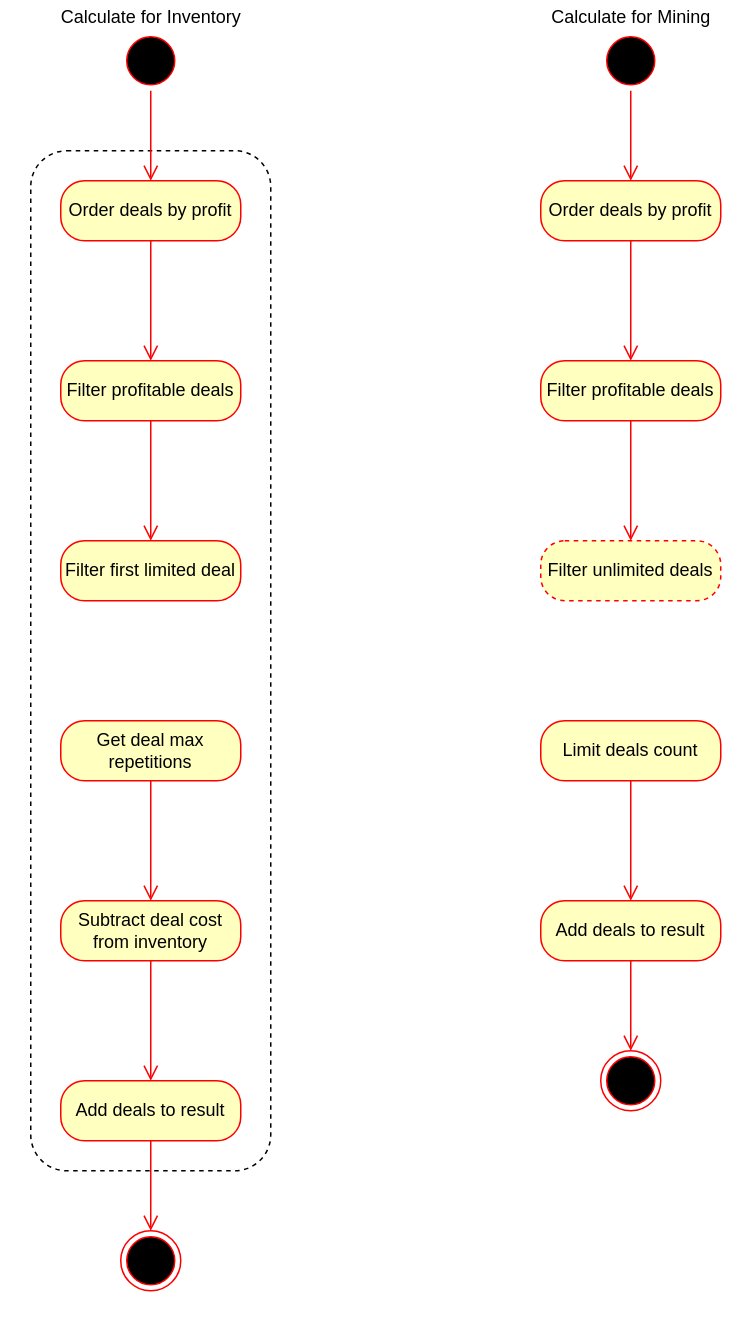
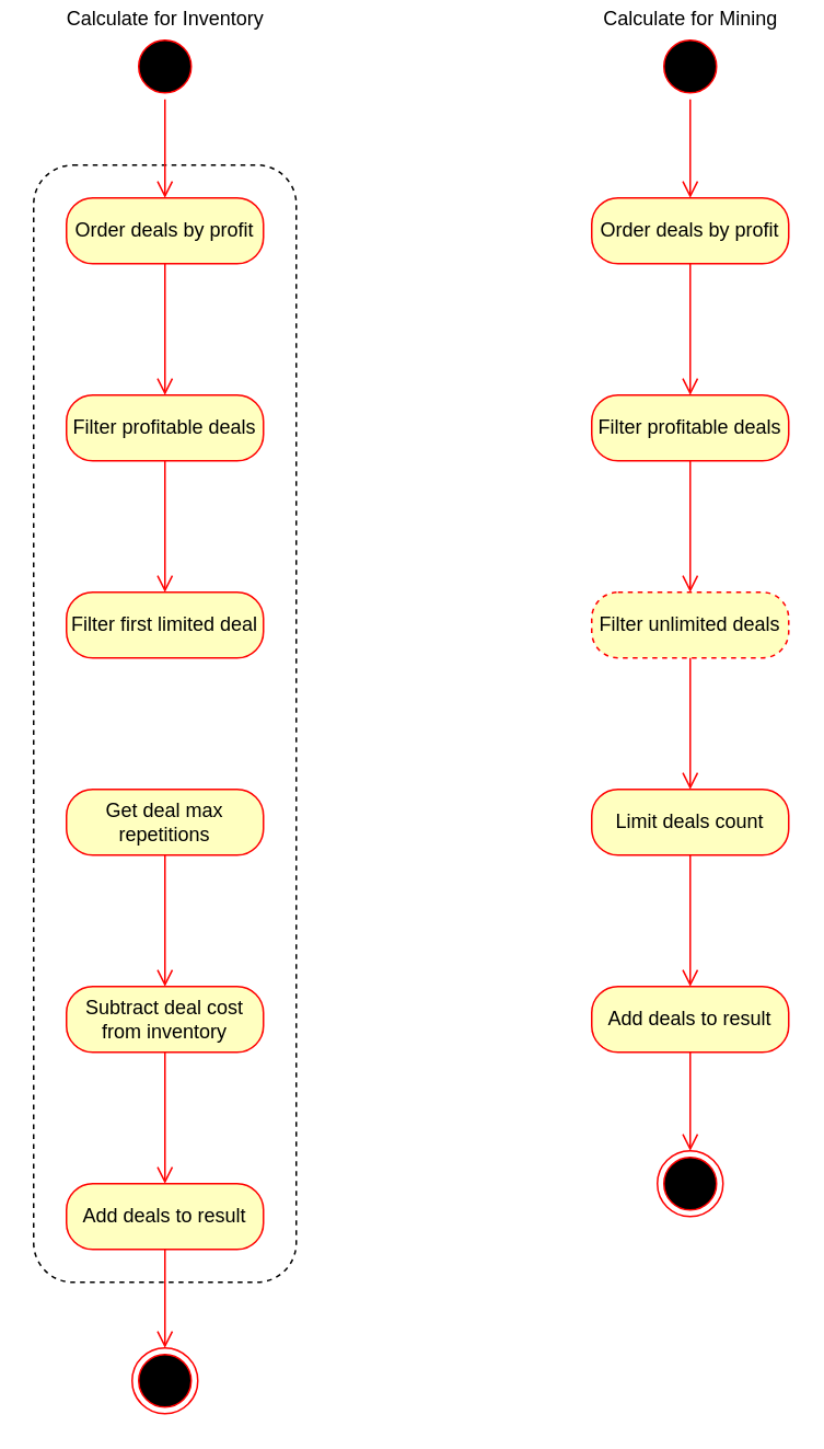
  <mxCell id="0" />
  <mxCell id="1" parent="0" />
  <mxCell id="2" value="" style="rounded=1;whiteSpace=wrap;html=1;dashed=1;fillColor=none;" parent="1" vertex="1"><mxGeometry x="20" y="100" width="160" height="680" as="geometry" /></mxCell>
  <mxCell id="3" value="Calculate for Inventory" style="ellipse;html=1;shape=startState;fillColor=#000000;strokeColor=#ff0000;verticalAlign=bottom;align=center;labelPosition=center;verticalLabelPosition=top;direction=west;" parent="1" vertex="1"><mxGeometry x="80" y="20" width="40" height="40" as="geometry" /></mxCell>
  <mxCell id="4" value="" style="edgeStyle=orthogonalEdgeStyle;html=1;verticalAlign=bottom;endArrow=open;endSize=8;strokeColor=#ff0000;entryX=0.5;entryY=0;entryDx=0;entryDy=0;" parent="1" source="3" target="7" edge="1"><mxGeometry relative="1" as="geometry"><mxPoint x="100" y="110" as="targetPoint" /></mxGeometry></mxCell>
  <mxCell id="5" value="" style="ellipse;html=1;shape=endState;fillColor=#000000;strokeColor=#ff0000;align=center;verticalAlign=middle;" parent="1" vertex="1"><mxGeometry x="80" y="820" width="40" height="40" as="geometry" /></mxCell>
  <mxCell id="6" value="" style="edgeStyle=orthogonalEdgeStyle;html=1;verticalAlign=bottom;endArrow=open;endSize=8;strokeColor=#ff0000;entryX=0.5;entryY=0;entryDx=0;entryDy=0;exitX=0.5;exitY=1;exitDx=0;exitDy=0;" parent="1" source="11" target="5" edge="1"><mxGeometry relative="1" as="geometry"><mxPoint x="110" y="430" as="targetPoint" /><mxPoint x="100" y="770" as="sourcePoint" /></mxGeometry></mxCell>
  <mxCell id="7" value="Order&amp;nbsp;deals by profit" style="rounded=1;whiteSpace=wrap;html=1;arcSize=40;fontColor=#000000;fillColor=#ffffc0;strokeColor=#ff0000;" parent="1" vertex="1"><mxGeometry x="40" y="120" width="120" height="40" as="geometry" /></mxCell>
  <mxCell id="8" value="Filter first limited deal" style="rounded=1;whiteSpace=wrap;html=1;arcSize=40;fontColor=#000000;fillColor=#ffffc0;strokeColor=#ff0000;" parent="1" vertex="1"><mxGeometry x="40" y="360" width="120" height="40" as="geometry" /></mxCell>
  <mxCell id="9" value="Get deal max repetitions" style="rounded=1;whiteSpace=wrap;html=1;arcSize=40;fontColor=#000000;fillColor=#ffffc0;strokeColor=#ff0000;" parent="1" vertex="1"><mxGeometry x="40" y="480" width="120" height="40" as="geometry" /></mxCell>
  <mxCell id="10" value="Subtract deal cost from inventory" style="rounded=1;whiteSpace=wrap;html=1;arcSize=40;fontColor=#000000;fillColor=#ffffc0;strokeColor=#ff0000;" parent="1" vertex="1"><mxGeometry x="40" y="600" width="120" height="40" as="geometry" /></mxCell>
  <mxCell id="11" value="Add deals to result" style="rounded=1;whiteSpace=wrap;html=1;arcSize=40;fontColor=#000000;fillColor=#ffffc0;strokeColor=#ff0000;" parent="1" vertex="1"><mxGeometry x="40" y="720" width="120" height="40" as="geometry" /></mxCell>
  <mxCell id="12" value="Filter profitable deals" style="rounded=1;whiteSpace=wrap;html=1;arcSize=40;fontColor=#000000;fillColor=#ffffc0;strokeColor=#ff0000;" parent="1" vertex="1"><mxGeometry x="40" y="240" width="120" height="40" as="geometry" /></mxCell>
  <mxCell id="13" value="" style="edgeStyle=orthogonalEdgeStyle;html=1;verticalAlign=bottom;endArrow=open;endSize=8;strokeColor=#ff0000;entryX=0.5;entryY=0;entryDx=0;entryDy=0;exitX=0.5;exitY=1;exitDx=0;exitDy=0;" parent="1" source="12" target="8" edge="1"><mxGeometry relative="1" as="geometry"><mxPoint x="-60" y="390" as="targetPoint" /><mxPoint x="-60" y="310" as="sourcePoint" /></mxGeometry></mxCell>
  <mxCell id="14" value="" style="edgeStyle=orthogonalEdgeStyle;html=1;verticalAlign=bottom;endArrow=open;endSize=8;strokeColor=#ff0000;entryX=0.5;entryY=0;entryDx=0;entryDy=0;exitX=0.5;exitY=1;exitDx=0;exitDy=0;" parent="1" source="9" target="10" edge="1"><mxGeometry relative="1" as="geometry"><mxPoint x="-60" y="630" as="targetPoint" /><mxPoint x="-60" y="550" as="sourcePoint" /></mxGeometry></mxCell>
  <mxCell id="15" value="" style="edgeStyle=orthogonalEdgeStyle;html=1;verticalAlign=bottom;endArrow=open;endSize=8;strokeColor=#ff0000;entryX=0.5;entryY=0;entryDx=0;entryDy=0;exitX=0.5;exitY=1;exitDx=0;exitDy=0;" parent="1" source="7" target="12" edge="1"><mxGeometry relative="1" as="geometry"><mxPoint x="-60" y="270" as="targetPoint" /><mxPoint x="-60" y="190" as="sourcePoint" /></mxGeometry></mxCell>
  <mxCell id="16" value="" style="edgeStyle=orthogonalEdgeStyle;html=1;verticalAlign=bottom;endArrow=open;endSize=8;strokeColor=#ff0000;entryX=0.5;entryY=0;entryDx=0;entryDy=0;exitX=0.5;exitY=1;exitDx=0;exitDy=0;" parent="1" source="10" target="11" edge="1"><mxGeometry relative="1" as="geometry"><mxPoint x="430" y="610" as="targetPoint" /><mxPoint x="430" y="530" as="sourcePoint" /></mxGeometry></mxCell>
  <mxCell id="17" value="Calculate for Mining" style="ellipse;html=1;shape=startState;fillColor=#000000;strokeColor=#ff0000;verticalAlign=bottom;align=center;labelPosition=center;verticalLabelPosition=top;direction=west;" parent="1" vertex="1"><mxGeometry x="400" y="20" width="40" height="40" as="geometry" /></mxCell>
  <mxCell id="18" value="" style="edgeStyle=orthogonalEdgeStyle;html=1;verticalAlign=bottom;endArrow=open;endSize=8;strokeColor=#ff0000;entryX=0.5;entryY=0;entryDx=0;entryDy=0;" parent="1" source="17" target="21" edge="1"><mxGeometry relative="1" as="geometry"><mxPoint x="420" y="110" as="targetPoint" /></mxGeometry></mxCell>
  <mxCell id="19" value="" style="ellipse;html=1;shape=endState;fillColor=#000000;strokeColor=#ff0000;align=center;verticalAlign=middle;" parent="1" vertex="1"><mxGeometry x="400" y="700" width="40" height="40" as="geometry" /></mxCell>
  <mxCell id="20" value="" style="edgeStyle=orthogonalEdgeStyle;html=1;verticalAlign=bottom;endArrow=open;endSize=8;strokeColor=#ff0000;entryX=0.5;entryY=0;entryDx=0;entryDy=0;exitX=0.5;exitY=1;exitDx=0;exitDy=0;" parent="1" source="26" target="19" edge="1"><mxGeometry relative="1" as="geometry"><mxPoint x="430" y="310" as="targetPoint" /><mxPoint x="420" y="650" as="sourcePoint" /></mxGeometry></mxCell>
  <mxCell id="21" value="Order&amp;nbsp;deals by profit" style="rounded=1;whiteSpace=wrap;html=1;arcSize=40;fontColor=#000000;fillColor=#ffffc0;strokeColor=#ff0000;" parent="1" vertex="1"><mxGeometry x="360" y="120" width="120" height="40" as="geometry" /></mxCell>
  <mxCell id="22" value="" style="edgeStyle=orthogonalEdgeStyle;html=1;verticalAlign=bottom;endArrow=open;endSize=8;strokeColor=#ff0000;entryX=0.5;entryY=0;entryDx=0;entryDy=0;exitX=0.5;exitY=1;exitDx=0;exitDy=0;" parent="1" source="28" target="23" edge="1"><mxGeometry relative="1" as="geometry"><mxPoint x="420" y="240" as="targetPoint" /></mxGeometry></mxCell>
  <mxCell id="23" value="Filter unlimited deals" style="rounded=1;whiteSpace=wrap;html=1;arcSize=40;fontColor=#000000;fillColor=#ffffc0;strokeColor=#ff0000;dashed=1;" parent="1" vertex="1"><mxGeometry x="360" y="360" width="120" height="40" as="geometry" /></mxCell>
  <mxCell id="24" value="Limit deals count" style="rounded=1;whiteSpace=wrap;html=1;arcSize=40;fontColor=#000000;fillColor=#ffffc0;strokeColor=#ff0000;" parent="1" vertex="1"><mxGeometry x="360" y="480" width="120" height="40" as="geometry" /></mxCell>
+ <mxCell id="25" value="" style="edgeStyle=orthogonalEdgeStyle;html=1;verticalAlign=bottom;endArrow=open;endSize=8;strokeColor=#ff0000;entryX=0.5;entryY=0;entryDx=0;entryDy=0;exitX=0.5;exitY=1;exitDx=0;exitDy=0;" parent="1" source="23" target="24" edge="1"><mxGeometry relative="1" as="geometry"><mxPoint x="430" y="370" as="targetPoint" /><mxPoint x="430" y="290" as="sourcePoint" /></mxGeometry></mxCell>
  <mxCell id="26" value="Add deals to result" style="rounded=1;whiteSpace=wrap;html=1;arcSize=40;fontColor=#000000;fillColor=#ffffc0;strokeColor=#ff0000;" parent="1" vertex="1"><mxGeometry x="360" y="600" width="120" height="40" as="geometry" /></mxCell>
  <mxCell id="27" value="" style="edgeStyle=orthogonalEdgeStyle;html=1;verticalAlign=bottom;endArrow=open;endSize=8;strokeColor=#ff0000;entryX=0.5;entryY=0;entryDx=0;entryDy=0;exitX=0.5;exitY=1;exitDx=0;exitDy=0;" parent="1" source="24" target="26" edge="1"><mxGeometry relative="1" as="geometry"><mxPoint x="550" y="630" as="targetPoint" /><mxPoint x="550" y="550" as="sourcePoint" /></mxGeometry></mxCell>
  <mxCell id="28" value="Filter profitable deals" style="rounded=1;whiteSpace=wrap;html=1;arcSize=40;fontColor=#000000;fillColor=#ffffc0;strokeColor=#ff0000;" parent="1" vertex="1"><mxGeometry x="360" y="240" width="120" height="40" as="geometry" /></mxCell>
  <mxCell id="29" value="" style="edgeStyle=orthogonalEdgeStyle;html=1;verticalAlign=bottom;endArrow=open;endSize=8;strokeColor=#ff0000;entryX=0.5;entryY=0;entryDx=0;entryDy=0;exitX=0.5;exitY=1;exitDx=0;exitDy=0;" parent="1" source="21" target="28" edge="1"><mxGeometry relative="1" as="geometry"><mxPoint x="480" y="220" as="targetPoint" /><mxPoint x="510" y="190" as="sourcePoint" /></mxGeometry></mxCell>
